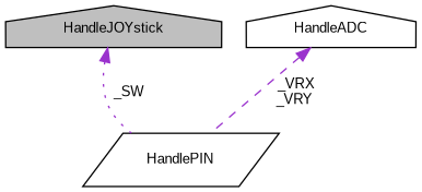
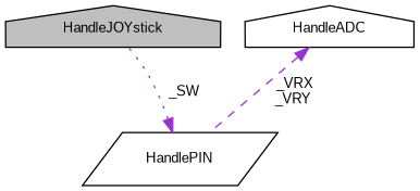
  digraph {
    fontname="Liberation Sans"
    node [color=black fillcolor=white fontname="Liberation Sans" fontsize=10 shape=house style=filled]
    edge [color=darkorchid3 dir=back fontname="Liberation Sans" fontsize=10 labelfontname=Helvetica labelfontsize=10]
    n1 [fillcolor=grey75 fontcolor=black height=0.2 label=HandleJOYstick width=0.4]
    n2 [height=0.2 label=HandlePIN shape=parallelogram width=0.4]
    n3 [height=0.2 label=HandleADC width=0.4]
-   n1 -> n2 [label=" _SW" style=dotted]
+   n2 -> n1 [label=" _SW" style=dotted]
    n3 -> n2 [label=" _VRX\n_VRY" style=dashed]
  }
